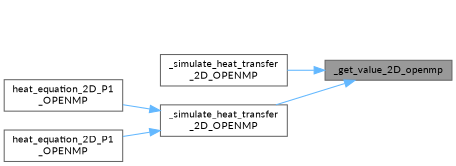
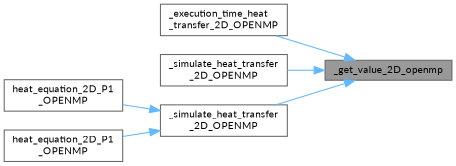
  digraph {
    fontname=Lato
    rankdir=RL
    node [color=grey40 fillcolor=white fontname=Lato fontsize=10 shape=box style=filled]
    edge [color=steelblue1 dir=back fontname=Lato fontsize=10 labelfontname=Helvetica labelfontsize=10 style=solid]
    n1 [color=gray40 fillcolor=grey60 fontcolor=black height=0.2 label=_get_value_2D_openmp width=0.4]
+   n2 [height=0.2 label="_execution_time_heat\l_transfer_2D_OPENMP" width=0.4]
    n3 [height=0.2 label="_simulate_heat_transfer\l_2D_OPENMP" width=0.4]
    n4 [height=0.2 label="_simulate_heat_transfer\l_2D_OPENMP" width=0.4]
    n5 [height=0.2 label="heat_equation_2D_P1\l_OPENMP" width=0.4]
    n6 [height=0.2 label="heat_equation_2D_P1\l_OPENMP" width=0.4]
+   n1 -> n2
    n1 -> n3
    n1 -> n4
    n4 -> n5
    n4 -> n6
  }
